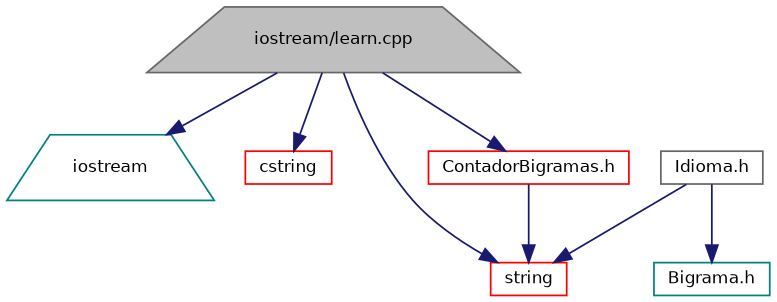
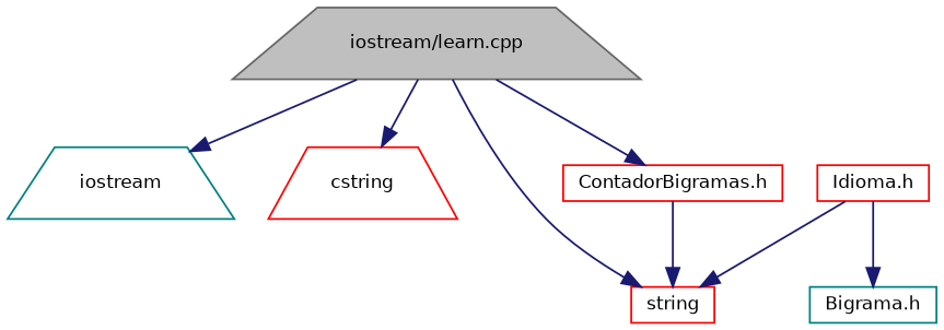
  digraph {
    node [color=red fillcolor=white fontname=Helvetica fontsize=10 shape=box style=filled]
    edge [color=midnightblue fontname=Helvetica fontsize=10 labelfontname=Helvetica labelfontsize=10 style=solid]
    n1 [color=gray40 fillcolor=grey75 fontcolor=black height=0.2 label="iostream/learn.cpp" shape=trapezium width=0.4]
    n2 [color=teal height=0.2 label=iostream shape=trapezium width=0.4]
-   n3 [height=0.2 label=cstring width=0.4]
+   n3 [height=0.2 label=cstring shape=trapezium width=0.4]
    n4 [height=0.2 label=string width=0.4]
    n5 [height=0.2 label="ContadorBigramas.h" width=0.4]
-   n6 [color=gray40 height=0.2 label="Idioma.h" width=0.4]
+   n6 [height=0.2 label="Idioma.h" width=0.4]
    n7 [color=teal height=0.2 label="Bigrama.h" width=0.4]
    n1 -> n2
    n1 -> n3
    n1 -> n4
    n1 -> n5
    n5 -> n4
    n6 -> n4
    n6 -> n7
  }
